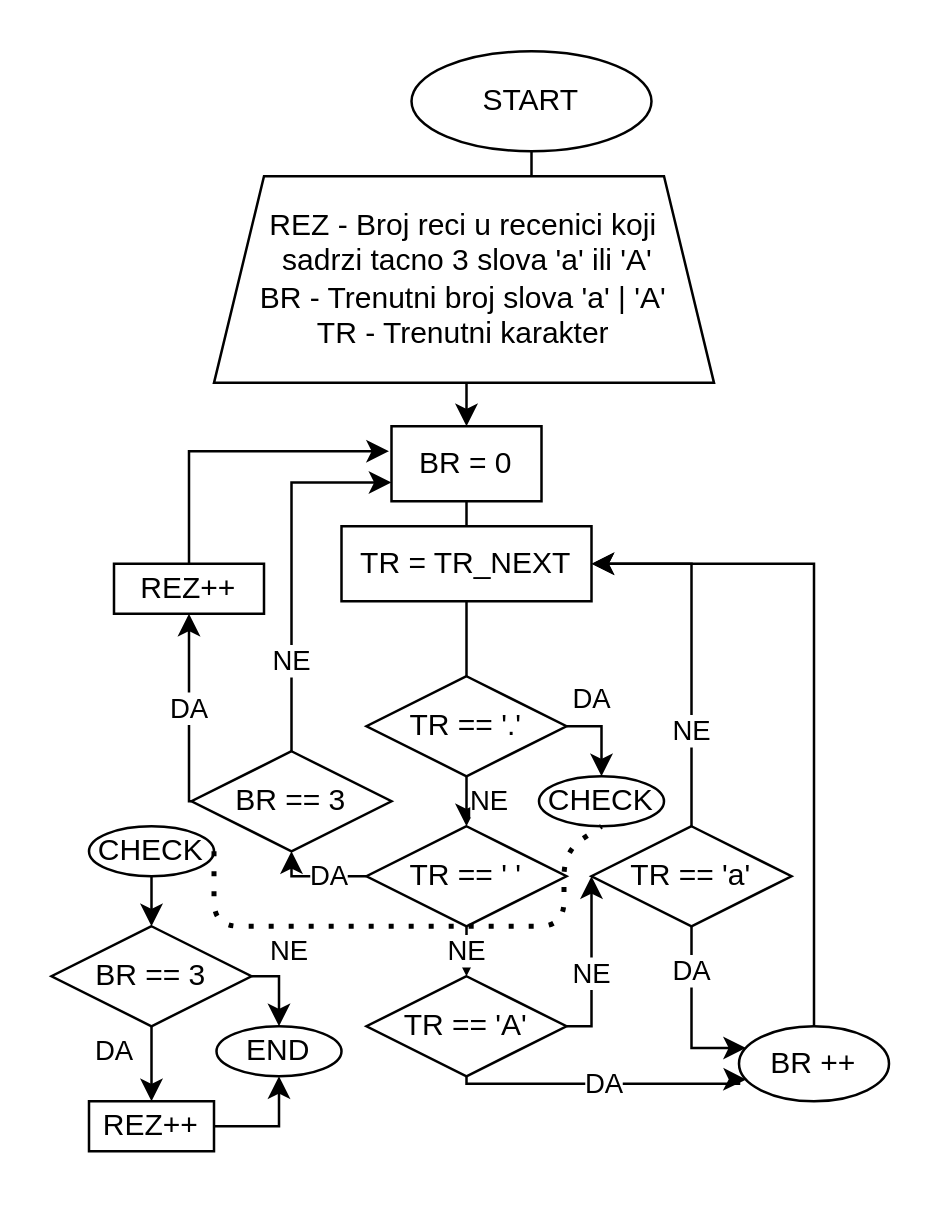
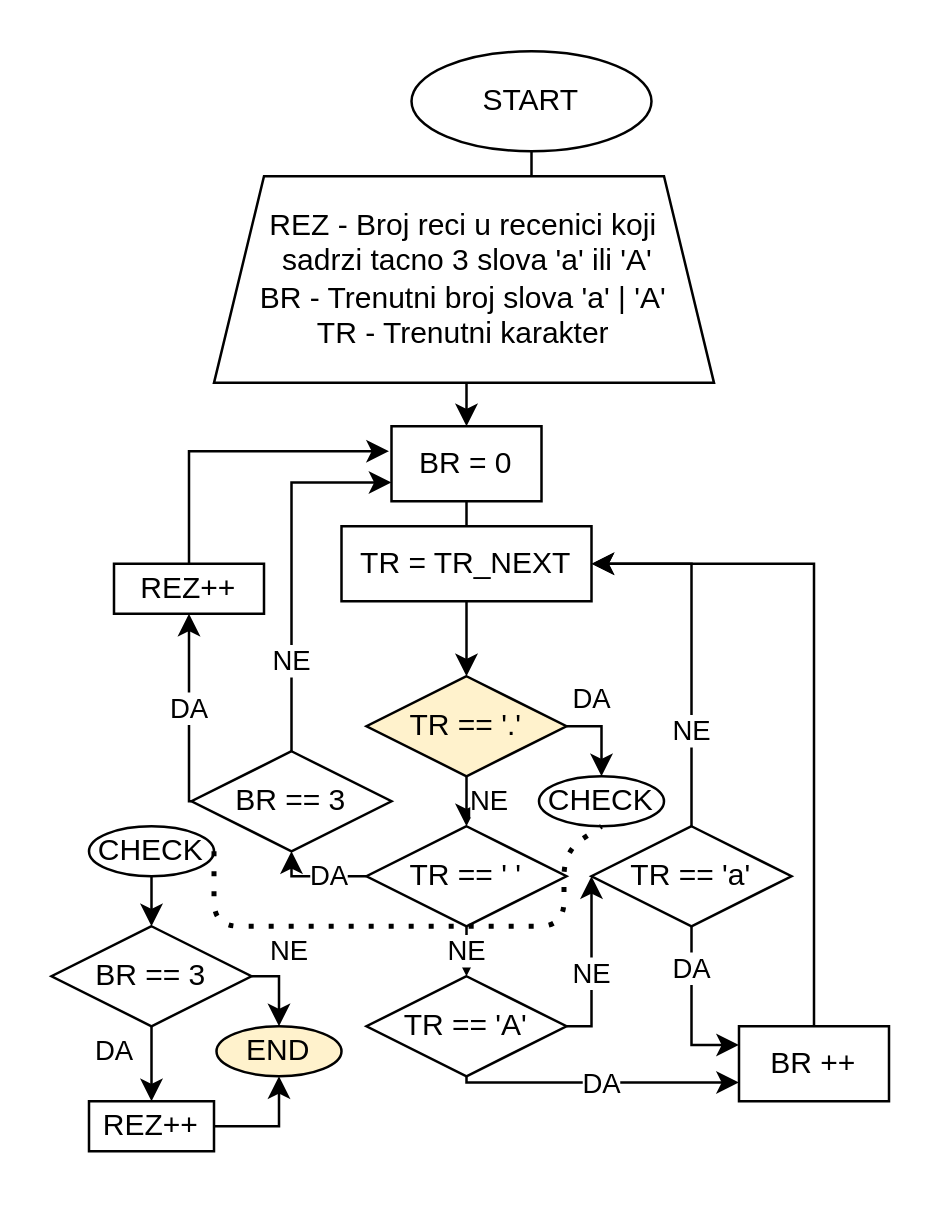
  <mxCell id="0" />
  <mxCell id="1" parent="0" />
  <mxCell id="2" value="" style="edgeStyle=orthogonalEdgeStyle;rounded=0;orthogonalLoop=1;jettySize=auto;html=1;" edge="1" parent="1" source="3" target="6"><mxGeometry relative="1" as="geometry" /></mxCell>
  <mxCell id="3" value="START" style="ellipse;whiteSpace=wrap;html=1;" vertex="1" parent="1"><mxGeometry x="164" y="20" width="96" height="40" as="geometry" /></mxCell>
- <mxCell id="4" value="" style="edgeStyle=orthogonalEdgeStyle;rounded=0;orthogonalLoop=1;jettySize=auto;html=1;startArrow=none;endArrow=none;" edge="1" parent="1" source="23" target="9"><mxGeometry relative="1" as="geometry"><Array as="points"><mxPoint x="186" y="260" /><mxPoint x="186" y="260" /></Array></mxGeometry></mxCell>
+ <mxCell id="4" value="" style="edgeStyle=orthogonalEdgeStyle;rounded=0;orthogonalLoop=1;jettySize=auto;html=1;startArrow=none;" edge="1" parent="1" source="23" target="9"><mxGeometry relative="1" as="geometry"><Array as="points"><mxPoint x="186" y="260" /><mxPoint x="186" y="260" /></Array></mxGeometry></mxCell>
  <mxCell id="5" style="edgeStyle=orthogonalEdgeStyle;rounded=0;orthogonalLoop=1;jettySize=auto;html=1;exitX=0.5;exitY=1;exitDx=0;exitDy=0;entryX=0.5;entryY=0;entryDx=0;entryDy=0;" edge="1" parent="1" source="6" target="23"><mxGeometry relative="1" as="geometry" /></mxCell>
  <mxCell id="6" value="REZ - Broj reci u recenici koji&lt;br&gt;&amp;nbsp;sadrzi tacno 3 slova 'a' ili 'A'&lt;br&gt;BR - Trenutni broj slova 'a' | 'A'&lt;br&gt;TR - Trenutni karakter" style="shape=trapezoid;perimeter=trapezoidPerimeter;whiteSpace=wrap;html=1;fixedSize=1;" vertex="1" parent="1"><mxGeometry x="85" y="70" width="200" height="82.64" as="geometry" /></mxCell>
  <mxCell id="7" value="NE" style="edgeStyle=orthogonalEdgeStyle;rounded=0;orthogonalLoop=1;jettySize=auto;html=1;exitX=0.5;exitY=1;exitDx=0;exitDy=0;entryX=0.5;entryY=0;entryDx=0;entryDy=0;" edge="1" parent="1" source="9" target="13"><mxGeometry y="9" relative="1" as="geometry"><mxPoint x="186" y="320" as="targetPoint" /><mxPoint as="offset" /></mxGeometry></mxCell>
  <mxCell id="8" value="DA" style="edgeStyle=orthogonalEdgeStyle;rounded=0;orthogonalLoop=1;jettySize=auto;html=1;exitX=1;exitY=0.5;exitDx=0;exitDy=0;entryX=0.5;entryY=0;entryDx=0;entryDy=0;" edge="1" parent="1" source="9" target="10"><mxGeometry x="-0.429" y="11" relative="1" as="geometry"><mxPoint as="offset" /></mxGeometry></mxCell>
- <mxCell id="9" value="TR == '.'" style="rhombus;whiteSpace=wrap;html=1;" vertex="1" parent="1"><mxGeometry x="146" y="270" width="80" height="40" as="geometry" /></mxCell>
+ <mxCell id="9" value="TR == '.'" style="rhombus;whiteSpace=wrap;html=1;fillColor=#fff2cc;" vertex="1" parent="1"><mxGeometry x="146" y="270" width="80" height="40" as="geometry" /></mxCell>
  <mxCell id="10" value="CHECK" style="ellipse;whiteSpace=wrap;html=1;" vertex="1" parent="1"><mxGeometry x="215" y="310" width="50" height="20" as="geometry" /></mxCell>
  <mxCell id="11" value="NE" style="edgeStyle=orthogonalEdgeStyle;rounded=0;orthogonalLoop=1;jettySize=auto;html=1;exitX=0.5;exitY=1;exitDx=0;exitDy=0;entryX=0.5;entryY=0;entryDx=0;entryDy=0;" edge="1" parent="1" source="13" target="17"><mxGeometry relative="1" as="geometry"><mxPoint x="186" y="490" as="targetPoint" /><mxPoint as="offset" /></mxGeometry></mxCell>
  <mxCell id="12" value="DA" style="edgeStyle=orthogonalEdgeStyle;rounded=0;orthogonalLoop=1;jettySize=auto;html=1;exitX=0;exitY=0.5;exitDx=0;exitDy=0;entryX=0.5;entryY=1;entryDx=0;entryDy=0;" edge="1" parent="1" source="13" target="26"><mxGeometry x="-0.242" relative="1" as="geometry"><mxPoint x="79" y="360" as="targetPoint" /><Array as="points"><mxPoint x="116" y="350" /></Array><mxPoint as="offset" /></mxGeometry></mxCell>
  <mxCell id="13" value="TR == ' '" style="rhombus;whiteSpace=wrap;html=1;" vertex="1" parent="1"><mxGeometry x="146" y="330" width="80" height="40" as="geometry" /></mxCell>
  <mxCell id="14" value="TR = TR_NEXT" style="rounded=0;whiteSpace=wrap;html=1;" vertex="1" parent="1"><mxGeometry x="136" y="210" width="100" height="30" as="geometry" /></mxCell>
  <mxCell id="15" value="DA" style="edgeStyle=orthogonalEdgeStyle;rounded=0;orthogonalLoop=1;jettySize=auto;html=1;exitX=0.5;exitY=1;exitDx=0;exitDy=0;entryX=0;entryY=0.75;entryDx=0;entryDy=0;" edge="1" parent="1" source="17" target="19"><mxGeometry relative="1" as="geometry"><mxPoint x="185" y="600" as="targetPoint" /><Array as="points"><mxPoint x="186" y="433" /><mxPoint x="295" y="433" /></Array></mxGeometry></mxCell>
  <mxCell id="16" value="NE" style="edgeStyle=orthogonalEdgeStyle;rounded=0;orthogonalLoop=1;jettySize=auto;html=1;exitX=1;exitY=0.5;exitDx=0;exitDy=0;entryX=0;entryY=0.5;entryDx=0;entryDy=0;" edge="1" parent="1" source="17" target="22"><mxGeometry x="-0.101" relative="1" as="geometry"><Array as="points"><mxPoint x="236" y="410" /></Array><mxPoint as="offset" /></mxGeometry></mxCell>
  <mxCell id="17" value="TR == 'A'" style="rhombus;whiteSpace=wrap;html=1;" vertex="1" parent="1"><mxGeometry x="146" y="390" width="80" height="40" as="geometry" /></mxCell>
  <mxCell id="18" style="edgeStyle=orthogonalEdgeStyle;rounded=0;orthogonalLoop=1;jettySize=auto;html=1;exitX=0.5;exitY=0;exitDx=0;exitDy=0;entryX=1;entryY=0.5;entryDx=0;entryDy=0;" edge="1" parent="1" source="19" target="14"><mxGeometry relative="1" as="geometry"><mxPoint x="295" y="560" as="targetPoint" /><Array as="points"><mxPoint x="325" y="410" /><mxPoint x="325" y="235" /></Array></mxGeometry></mxCell>
- <mxCell id="19" value="BR ++" style="ellipse;whiteSpace=wrap;html=1;" vertex="1" parent="1"><mxGeometry x="295" y="410" width="60" height="30" as="geometry" /></mxCell>
+ <mxCell id="19" value="BR ++" style="rounded=0;whiteSpace=wrap;html=1;" vertex="1" parent="1"><mxGeometry x="295" y="410" width="60" height="30" as="geometry" /></mxCell>
  <mxCell id="20" value="DA" style="edgeStyle=orthogonalEdgeStyle;rounded=0;orthogonalLoop=1;jettySize=auto;html=1;exitX=0.5;exitY=1;exitDx=0;exitDy=0;entryX=0;entryY=0.25;entryDx=0;entryDy=0;" edge="1" parent="1" source="22" target="19"><mxGeometry x="-0.477" relative="1" as="geometry"><Array as="points"><mxPoint x="276" y="418" /></Array><mxPoint as="offset" /></mxGeometry></mxCell>
  <mxCell id="21" value="NE" style="edgeStyle=orthogonalEdgeStyle;rounded=0;orthogonalLoop=1;jettySize=auto;html=1;exitX=0.5;exitY=0;exitDx=0;exitDy=0;entryX=1;entryY=0.5;entryDx=0;entryDy=0;" edge="1" parent="1" source="22" target="14"><mxGeometry x="-0.48" relative="1" as="geometry"><mxPoint as="offset" /></mxGeometry></mxCell>
  <mxCell id="22" value="TR == 'a'" style="rhombus;whiteSpace=wrap;html=1;" vertex="1" parent="1"><mxGeometry x="236" y="330" width="80" height="40" as="geometry" /></mxCell>
  <mxCell id="23" value="BR = 0" style="rounded=0;whiteSpace=wrap;html=1;" vertex="1" parent="1"><mxGeometry x="156" y="170" width="60" height="30" as="geometry" /></mxCell>
  <mxCell id="24" value="NE" style="edgeStyle=orthogonalEdgeStyle;rounded=0;orthogonalLoop=1;jettySize=auto;html=1;exitX=0.5;exitY=0;exitDx=0;exitDy=0;entryX=0;entryY=0.75;entryDx=0;entryDy=0;" edge="1" parent="1" source="26" target="23"><mxGeometry x="-0.518" relative="1" as="geometry"><mxPoint as="offset" /></mxGeometry></mxCell>
  <mxCell id="25" value="DA" style="edgeStyle=orthogonalEdgeStyle;rounded=0;orthogonalLoop=1;jettySize=auto;html=1;exitX=0;exitY=0.5;exitDx=0;exitDy=0;entryX=0.5;entryY=1;entryDx=0;entryDy=0;" edge="1" parent="1" source="26" target="28"><mxGeometry relative="1" as="geometry"><Array as="points"><mxPoint x="75" y="320" /></Array></mxGeometry></mxCell>
  <mxCell id="26" value="BR == 3" style="rhombus;whiteSpace=wrap;html=1;" vertex="1" parent="1"><mxGeometry x="76" y="300" width="80" height="40" as="geometry" /></mxCell>
  <mxCell id="27" style="edgeStyle=orthogonalEdgeStyle;rounded=0;orthogonalLoop=1;jettySize=auto;html=1;exitX=0.5;exitY=0;exitDx=0;exitDy=0;" edge="1" parent="1" source="28"><mxGeometry relative="1" as="geometry"><mxPoint x="155" y="180" as="targetPoint" /><Array as="points"><mxPoint x="75" y="180" /></Array></mxGeometry></mxCell>
  <mxCell id="28" value="REZ++" style="rounded=0;whiteSpace=wrap;html=1;" vertex="1" parent="1"><mxGeometry x="45" y="225" width="60" height="20" as="geometry" /></mxCell>
  <mxCell id="29" style="edgeStyle=orthogonalEdgeStyle;rounded=0;orthogonalLoop=1;jettySize=auto;html=1;exitX=0.5;exitY=1;exitDx=0;exitDy=0;entryX=0.5;entryY=0;entryDx=0;entryDy=0;" edge="1" parent="1" source="30" target="36"><mxGeometry relative="1" as="geometry"><mxPoint x="60" y="370" as="targetPoint" /><Array as="points" /></mxGeometry></mxCell>
  <mxCell id="30" value="CHECK" style="ellipse;whiteSpace=wrap;html=1;" vertex="1" parent="1"><mxGeometry x="35" y="330" width="50" height="20" as="geometry" /></mxCell>
- <mxCell id="31" value="END" style="ellipse;whiteSpace=wrap;html=1;" vertex="1" parent="1"><mxGeometry x="86" y="410" width="50" height="20" as="geometry" /></mxCell>
+ <mxCell id="31" value="END" style="ellipse;whiteSpace=wrap;html=1;fillColor=#fff2cc;" vertex="1" parent="1"><mxGeometry x="86" y="410" width="50" height="20" as="geometry" /></mxCell>
  <mxCell id="32" style="edgeStyle=orthogonalEdgeStyle;rounded=0;orthogonalLoop=1;jettySize=auto;html=1;exitX=1;exitY=0.5;exitDx=0;exitDy=0;entryX=0.5;entryY=1;entryDx=0;entryDy=0;" edge="1" parent="1" source="33" target="31"><mxGeometry relative="1" as="geometry" /></mxCell>
  <mxCell id="33" value="REZ++" style="rounded=0;whiteSpace=wrap;html=1;" vertex="1" parent="1"><mxGeometry x="35" y="440" width="50" height="20" as="geometry" /></mxCell>
  <mxCell id="34" value="DA" style="edgeStyle=orthogonalEdgeStyle;rounded=0;orthogonalLoop=1;jettySize=auto;html=1;exitX=0.5;exitY=1;exitDx=0;exitDy=0;entryX=0.5;entryY=0;entryDx=0;entryDy=0;" edge="1" parent="1" source="36" target="33"><mxGeometry x="-0.333" y="-15" relative="1" as="geometry"><mxPoint as="offset" /></mxGeometry></mxCell>
  <mxCell id="35" value="NE" style="edgeStyle=orthogonalEdgeStyle;rounded=0;orthogonalLoop=1;jettySize=auto;html=1;exitX=1;exitY=0.5;exitDx=0;exitDy=0;entryX=0.5;entryY=0;entryDx=0;entryDy=0;" edge="1" parent="1" source="36" target="31"><mxGeometry x="-0.29" y="11" relative="1" as="geometry"><mxPoint x="-7" y="-10" as="offset" /></mxGeometry></mxCell>
  <mxCell id="36" value="BR == 3" style="rhombus;whiteSpace=wrap;html=1;" vertex="1" parent="1"><mxGeometry x="20" y="370" width="80" height="40" as="geometry" /></mxCell>
  <mxCell id="37" value="" style="endArrow=none;dashed=1;html=1;dashPattern=1 3;strokeWidth=2;exitX=1;exitY=0.5;exitDx=0;exitDy=0;entryX=0.5;entryY=1;entryDx=0;entryDy=0;" edge="1" parent="1" source="30" target="10"><mxGeometry width="50" height="50" relative="1" as="geometry"><mxPoint x="-45" y="330" as="sourcePoint" /><mxPoint x="5" y="310" as="targetPoint" /><Array as="points"><mxPoint x="85" y="370" /><mxPoint x="225" y="370" /><mxPoint x="225" y="340" /></Array></mxGeometry></mxCell>
